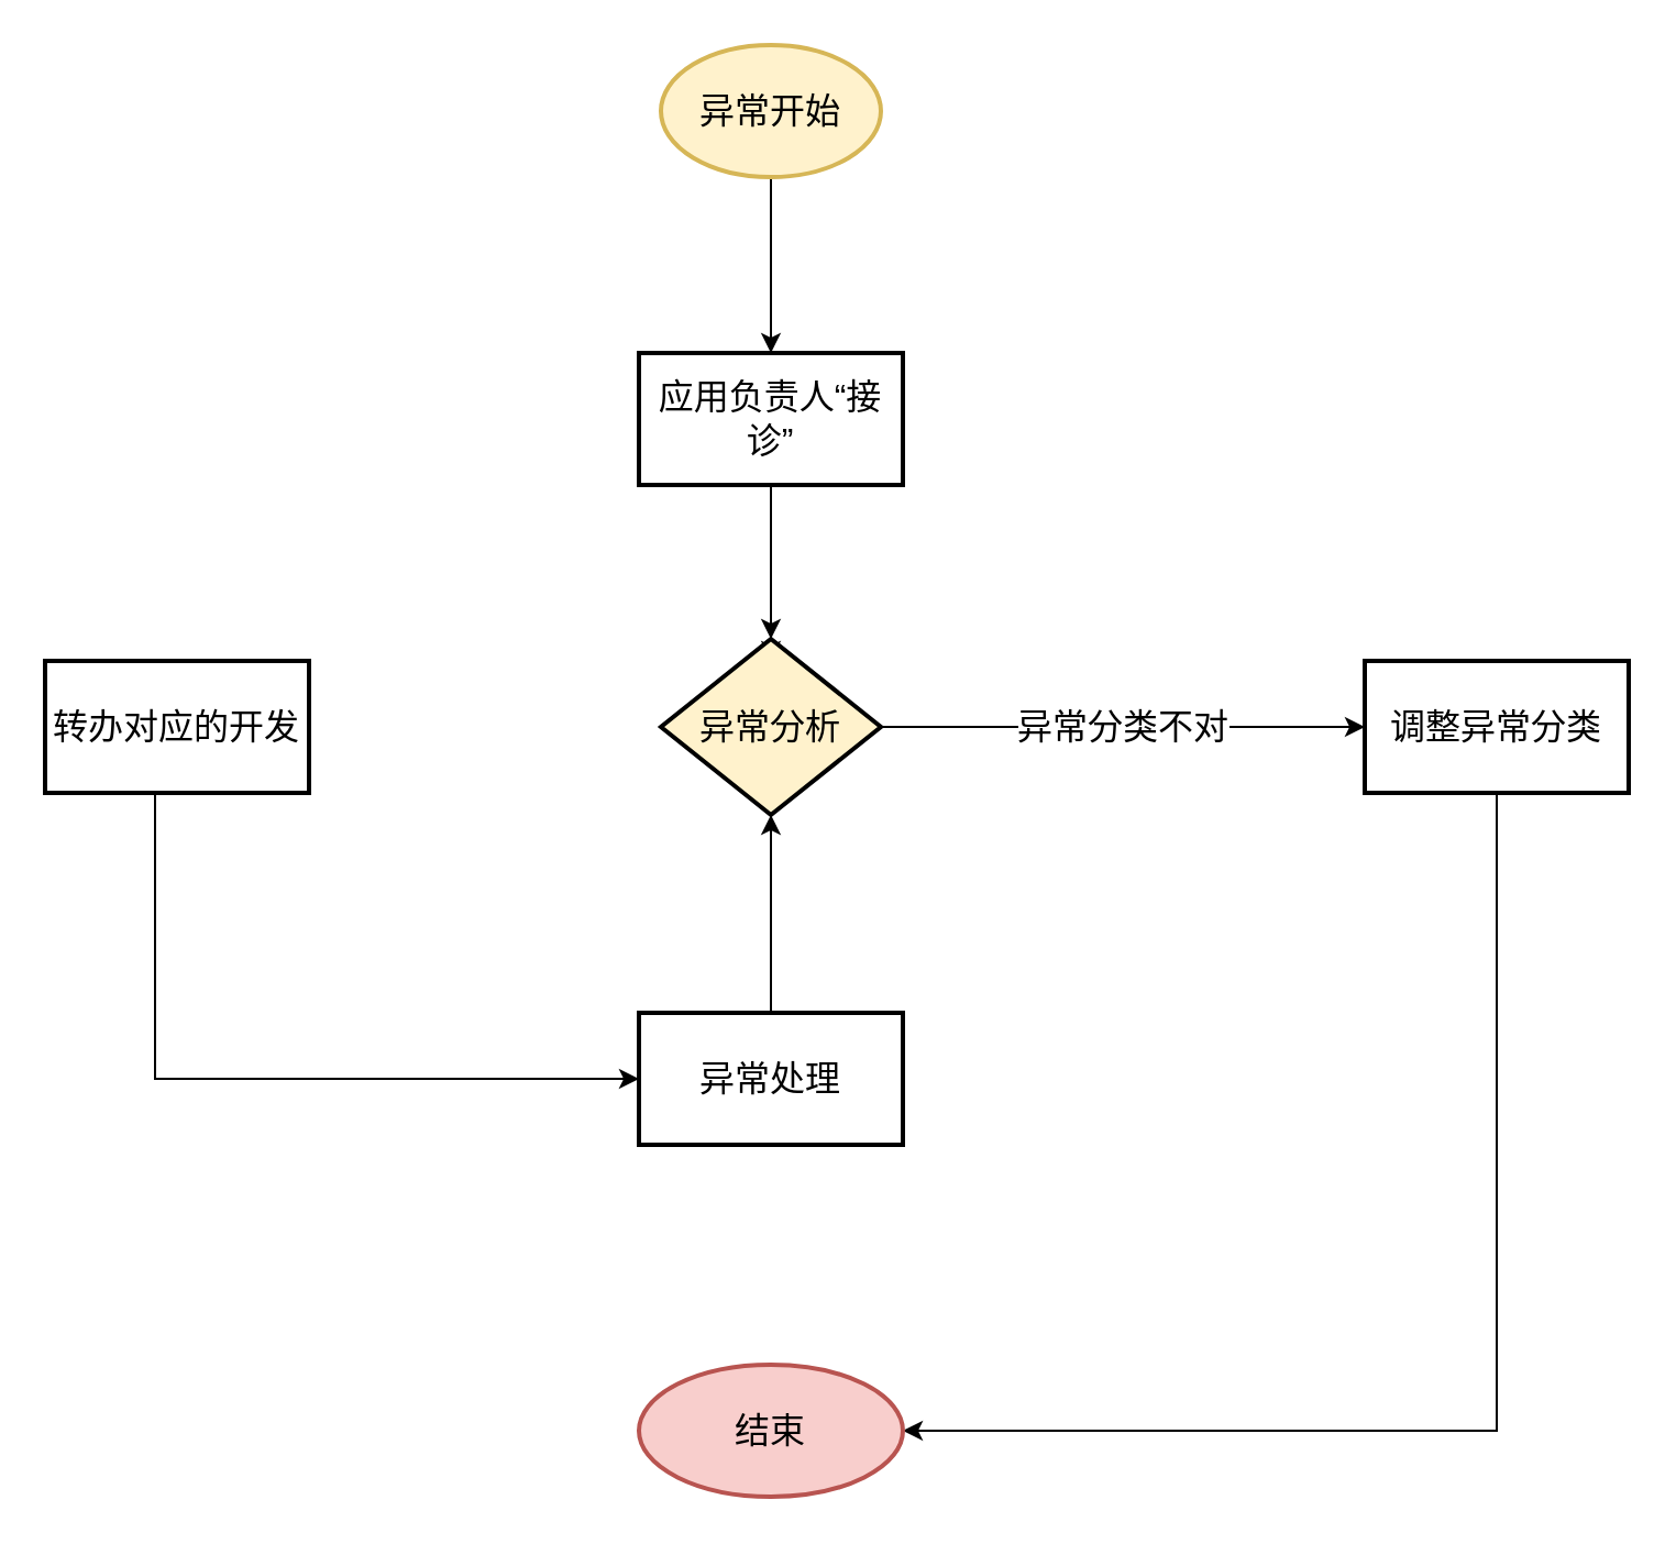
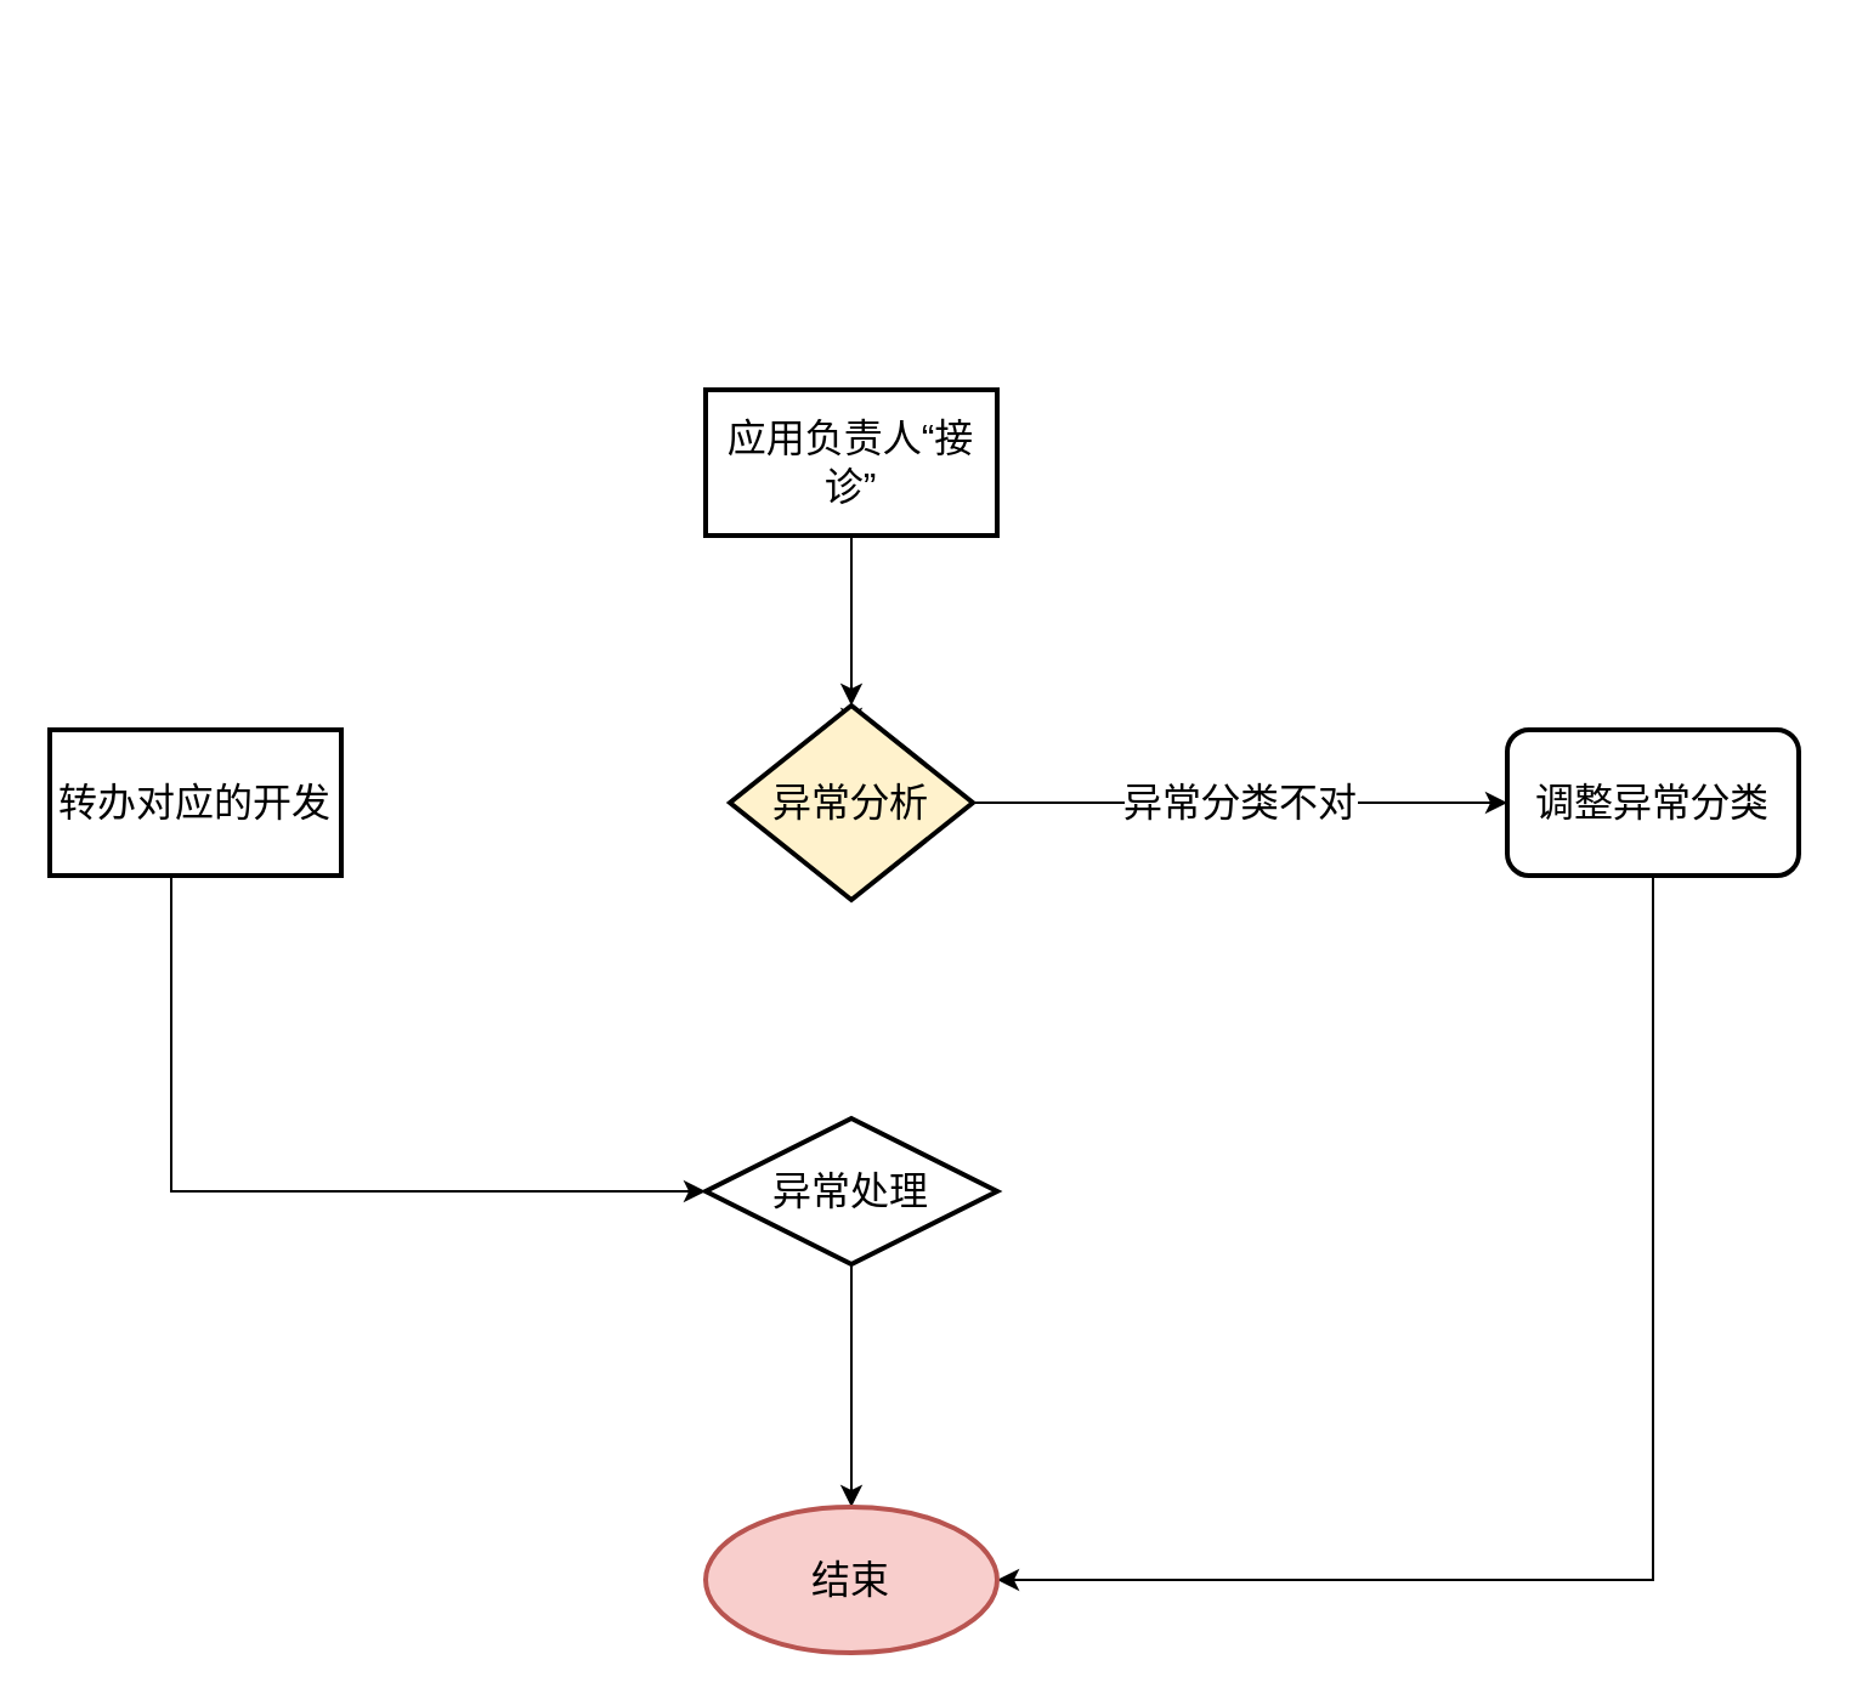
  <mxCell id="0" />
  <mxCell id="1" parent="0" />
- <mxCell id="2" value="" style="edgeStyle=orthogonalEdgeStyle;rounded=0;orthogonalLoop=1;jettySize=auto;html=1;fontSize=16;" edge="1" parent="1" source="3" target="6"><mxGeometry relative="1" as="geometry" /></mxCell>
- <mxCell id="3" value="异常开始" style="strokeWidth=2;html=1;shape=mxgraph.flowchart.start_1;whiteSpace=wrap;fontSize=16;fillColor=#fff2cc;strokeColor=#d6b656;" vertex="1" parent="1"><mxGeometry x="300" y="20" width="100" height="60" as="geometry" /></mxCell>
  <mxCell id="4" value="" style="edgeStyle=orthogonalEdgeStyle;rounded=0;orthogonalLoop=1;jettySize=auto;html=1;fontSize=16;" edge="1" parent="1" source="6"><mxGeometry relative="1" as="geometry"><mxPoint x="350" y="300" as="targetPoint" /></mxGeometry></mxCell>
  <mxCell id="5" value="" style="edgeStyle=orthogonalEdgeStyle;rounded=0;orthogonalLoop=1;jettySize=auto;html=1;fontSize=16;" edge="1" parent="1" source="6" target="8"><mxGeometry relative="1" as="geometry" /></mxCell>
  <mxCell id="6" value="应用负责人“接诊”" style="whiteSpace=wrap;html=1;strokeWidth=2;fontSize=16;" vertex="1" parent="1"><mxGeometry x="290" y="160" width="120" height="60" as="geometry" /></mxCell>
  <mxCell id="7" value="异常分类不对" style="edgeStyle=orthogonalEdgeStyle;rounded=0;orthogonalLoop=1;jettySize=auto;html=1;fontSize=16;" edge="1" parent="1" source="8" target="12"><mxGeometry relative="1" as="geometry" /></mxCell>
  <mxCell id="8" value="异常分析" style="rhombus;whiteSpace=wrap;html=1;strokeWidth=2;fontSize=16;fillColor=#fff2cc;" vertex="1" parent="1"><mxGeometry x="300" y="290" width="100" height="80" as="geometry" /></mxCell>
- <mxCell id="9" value="" style="edgeStyle=orthogonalEdgeStyle;rounded=0;orthogonalLoop=1;jettySize=auto;html=1;fontSize=16;" edge="1" parent="1" source="10" target="8"><mxGeometry relative="1" as="geometry" /></mxCell>
- <mxCell id="10" value="异常处理" style="whiteSpace=wrap;html=1;strokeWidth=2;fontSize=16;" vertex="1" parent="1"><mxGeometry x="290" y="460" width="120" height="60" as="geometry" /></mxCell>
+ <mxCell id="9" value="" style="edgeStyle=orthogonalEdgeStyle;rounded=0;orthogonalLoop=1;jettySize=auto;html=1;fontSize=16;" edge="1" parent="1" source="10" target="15"><mxGeometry relative="1" as="geometry" /></mxCell>
+ <mxCell id="10" value="异常处理" style="rhombus;whiteSpace=wrap;html=1;strokeWidth=2;fontSize=16;" vertex="1" parent="1"><mxGeometry x="290" y="460" width="120" height="60" as="geometry" /></mxCell>
  <mxCell id="11" style="edgeStyle=orthogonalEdgeStyle;rounded=0;orthogonalLoop=1;jettySize=auto;html=1;entryX=1;entryY=0.5;entryDx=0;entryDy=0;fontSize=16;fontColor=#30FFC8;" edge="1" parent="1" source="12" target="15"><mxGeometry relative="1" as="geometry"><Array as="points"><mxPoint x="680" y="650" /></Array></mxGeometry></mxCell>
- <mxCell id="12" value="调整异常分类" style="whiteSpace=wrap;html=1;fontSize=16;strokeWidth=2;" vertex="1" parent="1"><mxGeometry x="620" y="300" width="120" height="60" as="geometry" /></mxCell>
+ <mxCell id="12" value="调整异常分类" style="whiteSpace=wrap;html=1;fontSize=16;strokeWidth=2;rounded=1;" vertex="1" parent="1"><mxGeometry x="620" y="300" width="120" height="60" as="geometry" /></mxCell>
  <mxCell id="13" style="edgeStyle=orthogonalEdgeStyle;rounded=0;orthogonalLoop=1;jettySize=auto;html=1;entryX=0;entryY=0.5;entryDx=0;entryDy=0;fontSize=16;" edge="1" parent="1" source="14" target="10"><mxGeometry relative="1" as="geometry"><Array as="points"><mxPoint x="70" y="490" /></Array></mxGeometry></mxCell>
  <mxCell id="14" value="转办对应的开发" style="whiteSpace=wrap;html=1;fontSize=16;strokeWidth=2;" vertex="1" parent="1"><mxGeometry x="20" y="300" width="120" height="60" as="geometry" /></mxCell>
  <mxCell id="15" value="结束" style="ellipse;whiteSpace=wrap;html=1;fontSize=16;strokeWidth=2;fillColor=#f8cecc;strokeColor=#b85450;" vertex="1" parent="1"><mxGeometry x="290" y="620" width="120" height="60" as="geometry" /></mxCell>
